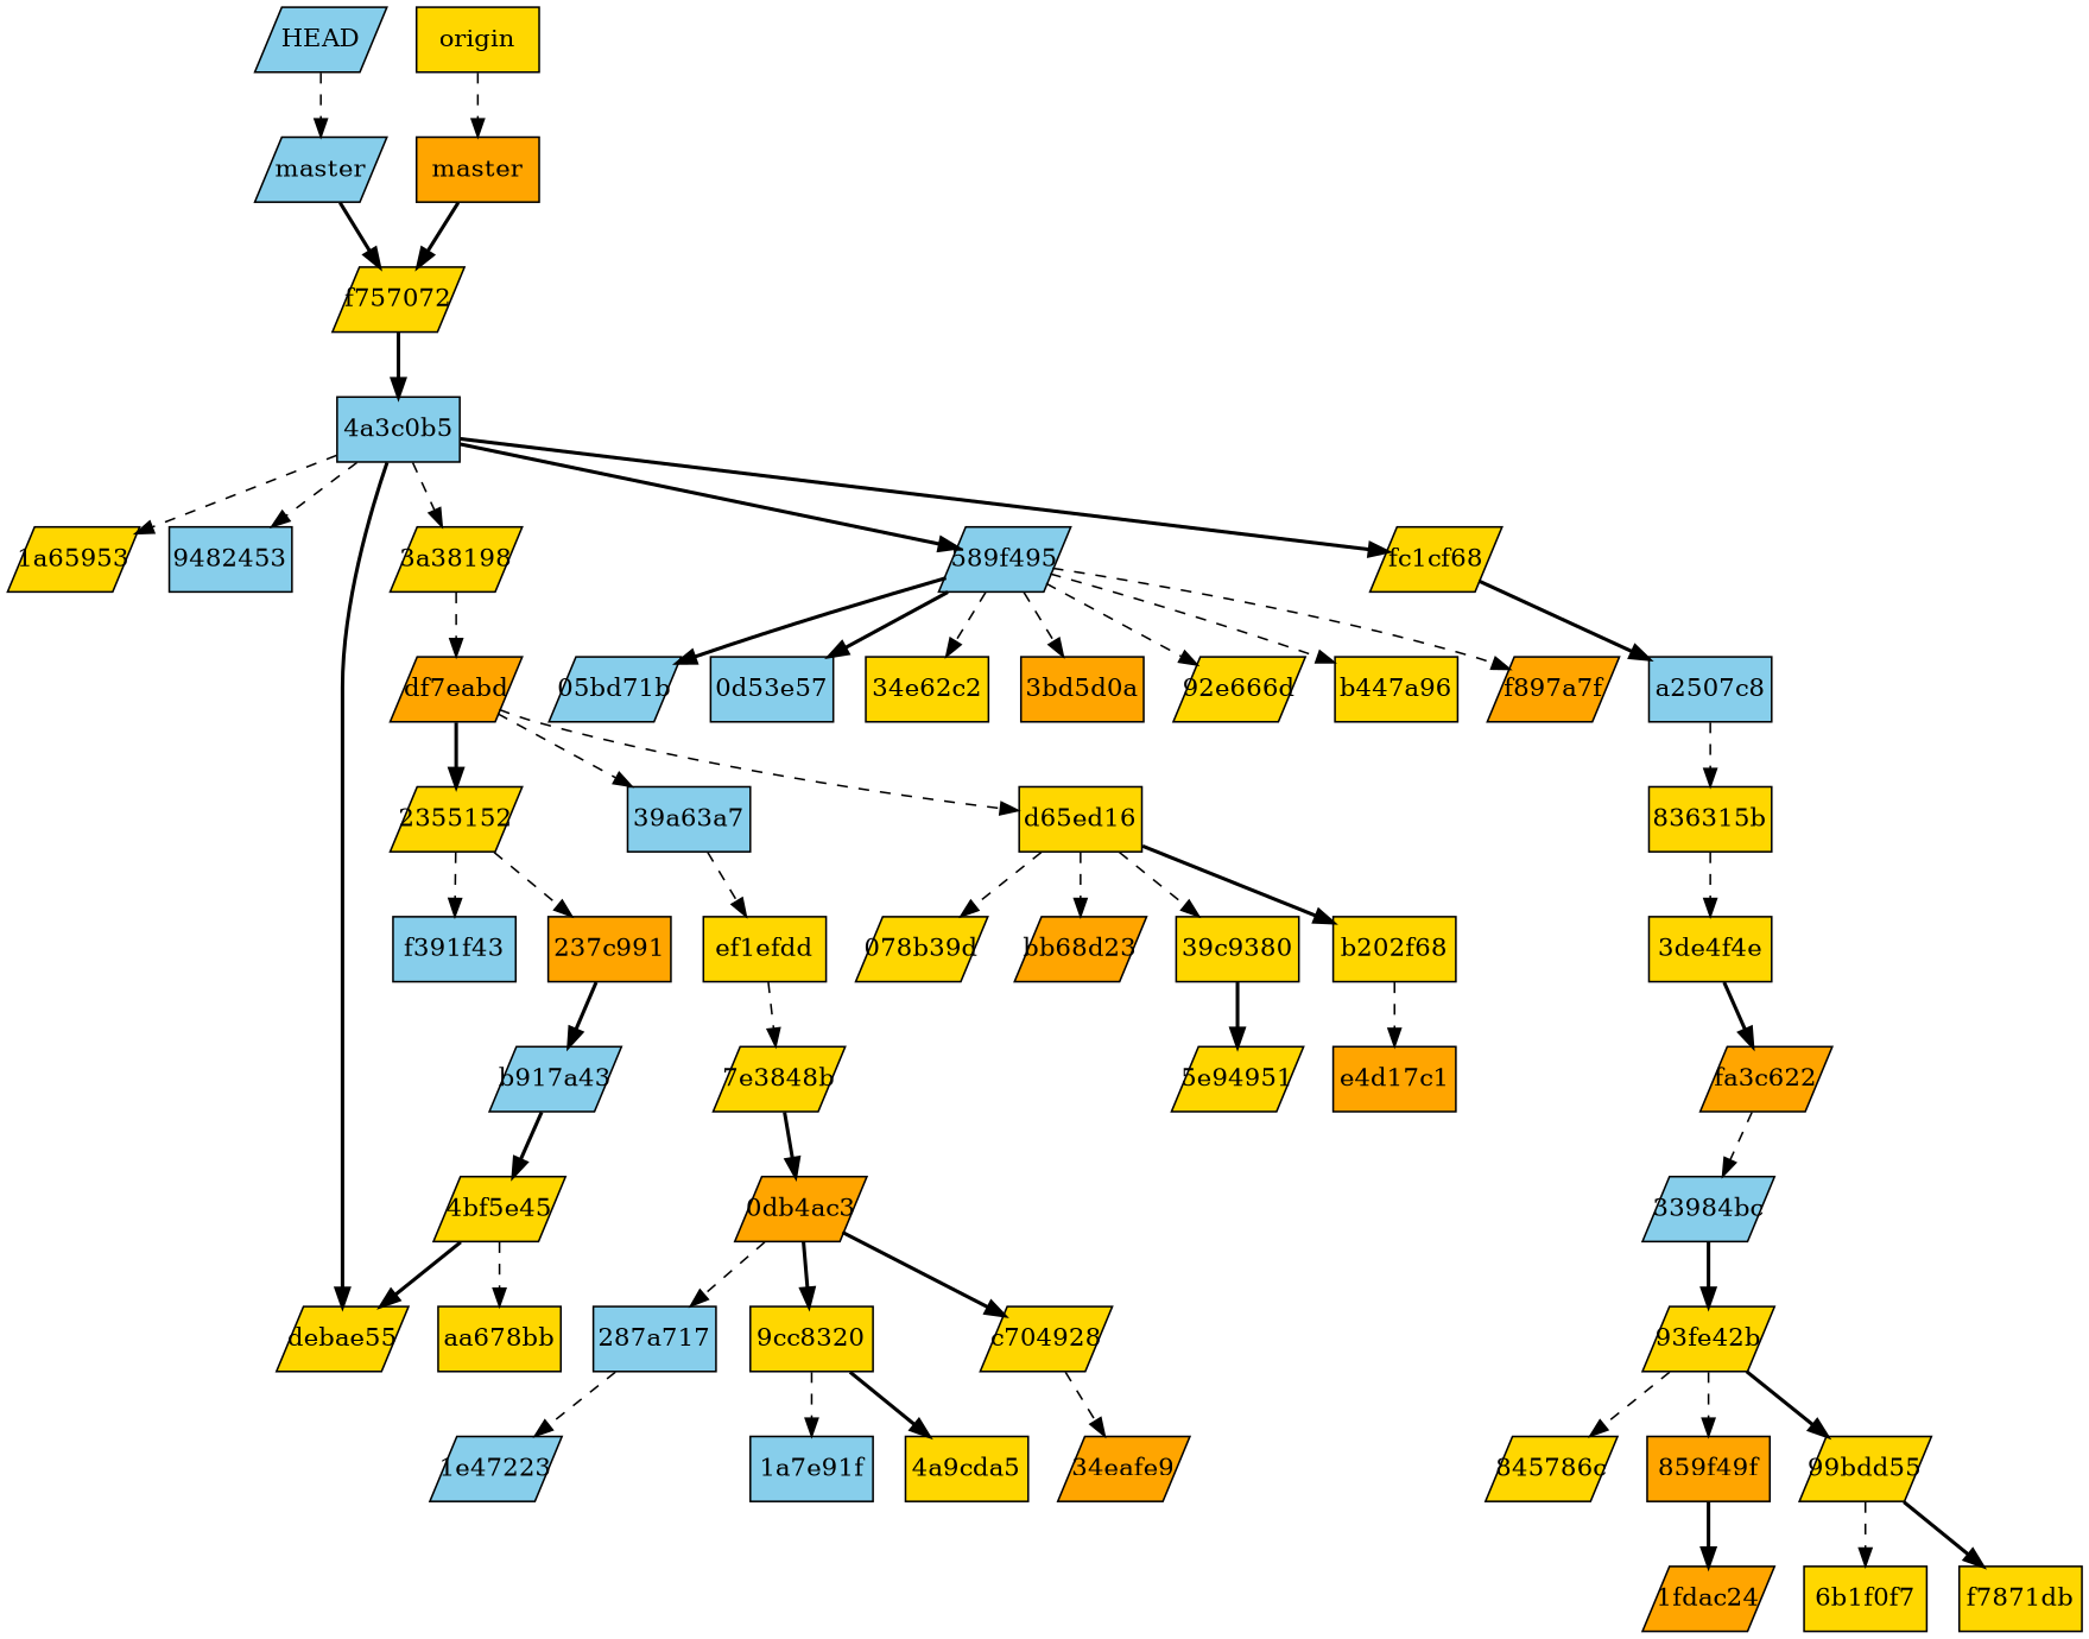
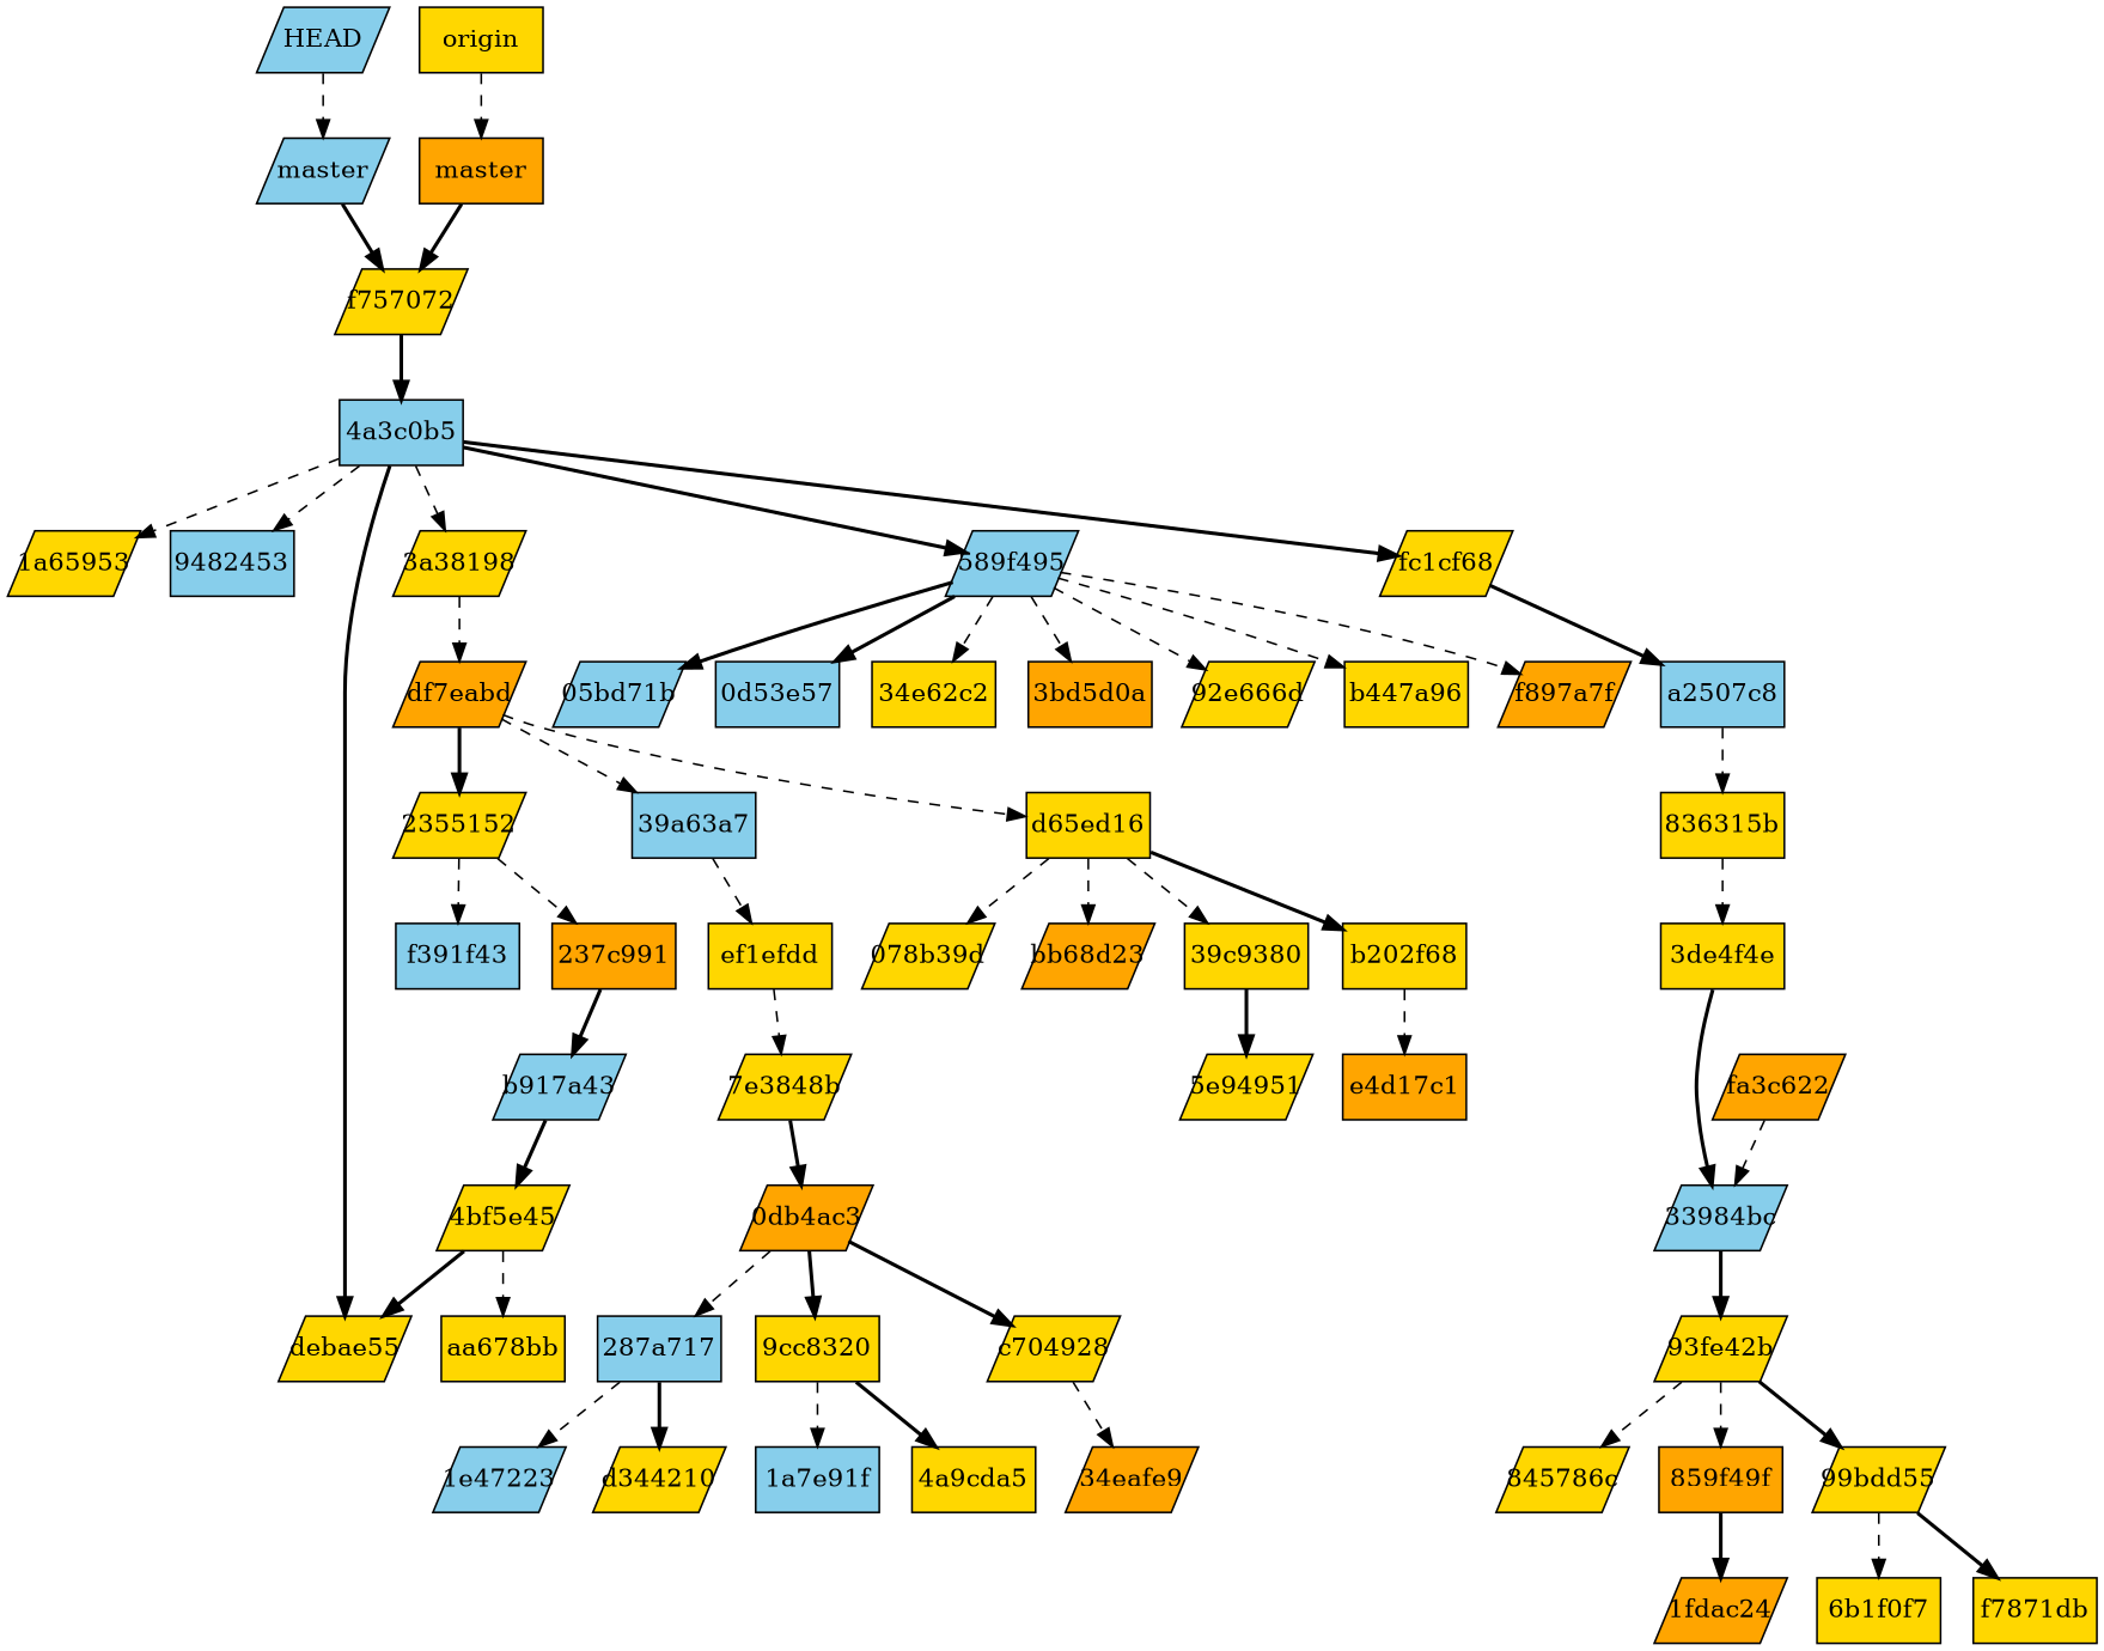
  digraph {
    node [fillcolor=gold fixedsize=true shape=parallelogram style=filled]
    edge [style=dashed]
    n1 [fillcolor=skyblue label="05bd71b" width=0.95]
    n2 [label="078b39d" width=0.95]
    n3 [fillcolor=skyblue label="0d53e57" shape=box width=0.95]
    n4 [label="1a65953" width=0.95]
    n5 [fillcolor=skyblue label="1a7e91f" shape=box width=0.95]
    n6 [fillcolor=skyblue label="1e47223" width=0.95]
    n7 [fillcolor=orange label="1fdac24" width=0.95]
    n8 [label="34e62c2" shape=box width=0.95]
    n9 [fillcolor=orange label="34eafe9" width=0.95]
    n10 [fillcolor=orange label="3bd5d0a" shape=box width=0.95]
    n11 [label="4a9cda5" shape=box width=0.95]
    n12 [label="5e94951" width=0.95]
    n13 [label="6b1f0f7" shape=box width=0.95]
    n14 [label="92e666d" width=0.95]
    n15 [fillcolor=skyblue label=9482453 shape=box width=0.95]
    n16 [label=aa678bb shape=box width=0.95]
    n17 [label=b447a96 shape=box width=0.95]
    n18 [fillcolor=orange label=bb68d23 width=0.95]
+   n19 [label=d344210 width=0.95]
    n20 [label=debae55 width=0.95]
    n21 [fillcolor=orange label=e4d17c1 shape=box width=0.95]
    n22 [fillcolor=skyblue label=f391f43 shape=box width=0.95]
    n23 [label=f7871db shape=box width=0.95]
    n24 [fillcolor=orange label=f897a7f width=0.95]
    n25 [fillcolor=orange label="0db4ac3" width=0.95]
    n26 [fillcolor=skyblue label="287a717" shape=box width=0.95]
    n27 [label="9cc8320" shape=box width=0.95]
    n28 [label=c704928 width=0.95]
    n29 [label=2355152 width=0.95]
    n30 [fillcolor=orange label="237c991" shape=box width=0.95]
    n31 [fillcolor=skyblue label=b917a43 width=0.95]
    n32 [label="4bf5e45" width=0.95]
    n33 [fillcolor=skyblue label="33984bc" width=0.95]
    n34 [label="93fe42b" width=0.95]
    n35 [label="845786c" width=0.95]
    n36 [fillcolor=orange label="859f49f" shape=box width=0.95]
    n37 [label="99bdd55" width=0.95]
    n38 [fillcolor=skyblue label="39a63a7" shape=box width=0.95]
    n39 [label=ef1efdd shape=box width=0.95]
    n40 [label="7e3848b" width=0.95]
    n41 [label="39c9380" shape=box width=0.95]
    n42 [label="3a38198" width=0.95]
    n43 [fillcolor=orange label=df7eabd width=0.95]
    n44 [label=d65ed16 shape=box width=0.95]
    n45 [label="3de4f4e" shape=box width=0.95]
    n46 [fillcolor=orange label=fa3c622 width=0.95]
    n47 [fillcolor=skyblue label="4a3c0b5" shape=box width=0.95]
    n48 [fillcolor=skyblue label="589f495" width=0.95]
    n49 [label=fc1cf68 width=0.95]
    n50 [label=b202f68 shape=box width=0.95]
    n51 [fillcolor=skyblue label=a2507c8 shape=box width=0.95]
    n52 [label="836315b" shape=box width=0.95]
    n53 [label=f757072 width=0.95]
    n54 [fillcolor=skyblue label=master width=0.95]
    n55 [fillcolor=skyblue label=HEAD width=0.95]
    n56 [fillcolor=orange label=master shape=box width=0.95]
    n57 [label=origin shape=box width=0.95]
    n25 -> n26
    n25 -> n27 [style=bold]
    n25 -> n28 [style=bold]
    n26 -> n6
+   n26 -> n19 [style=bold]
    n27 -> n5
    n27 -> n11 [style=bold]
    n28 -> n9
    n29 -> n22
    n29 -> n30
    n30 -> n31 [style=bold]
    n31 -> n32 [style=bold]
    n32 -> n16
    n32 -> n20 [style=bold]
    n33 -> n34 [style=bold]
    n34 -> n35
    n34 -> n36
    n34 -> n37 [style=bold]
    n36 -> n7 [style=bold]
    n37 -> n13
    n37 -> n23 [style=bold]
    n38 -> n39
    n39 -> n40
    n40 -> n25 [style=bold]
    n41 -> n12 [style=bold]
    n42 -> n43
    n43 -> n29 [style=bold]
    n43 -> n38
    n43 -> n44
    n44 -> n2
    n44 -> n18
    n44 -> n41
    n44 -> n50 [style=bold]
-   n45 -> n46 [style=bold]
+   n45 -> n33 [style=bold]
    n46 -> n33
    n47 -> n4
    n47 -> n15
    n47 -> n20 [style=bold]
    n47 -> n42
    n47 -> n48 [style=bold]
    n47 -> n49 [style=bold]
    n48 -> n1 [style=bold]
    n48 -> n3 [style=bold]
    n48 -> n8
    n48 -> n10
    n48 -> n14
    n48 -> n17
    n48 -> n24
    n49 -> n51 [style=bold]
    n50 -> n21
    n51 -> n52
    n52 -> n45
    n53 -> n47 [style=bold]
    n54 -> n53 [style=bold]
    n55 -> n54
    n56 -> n53 [style=bold]
    n57 -> n56
  }
